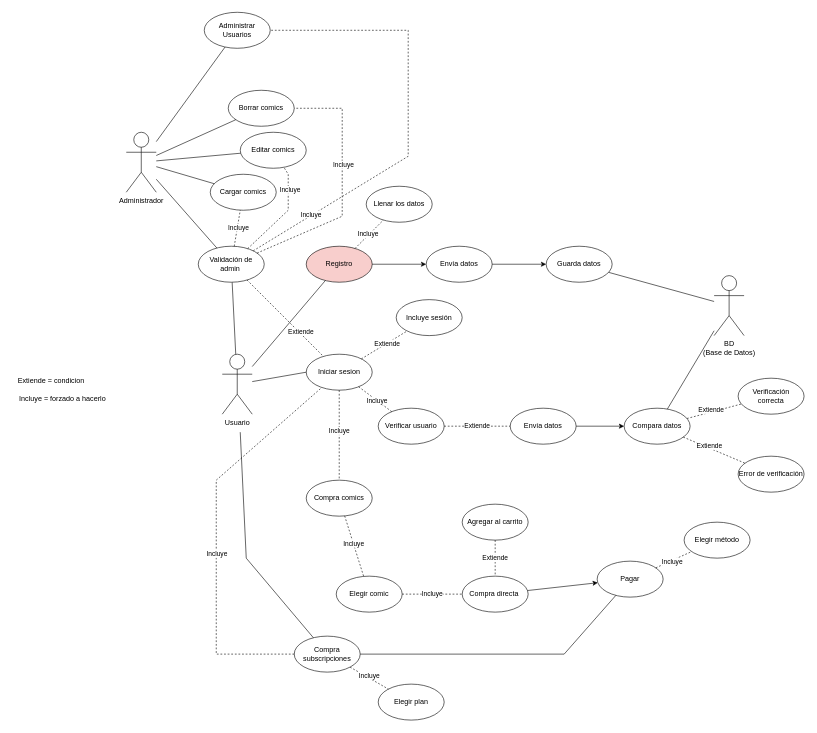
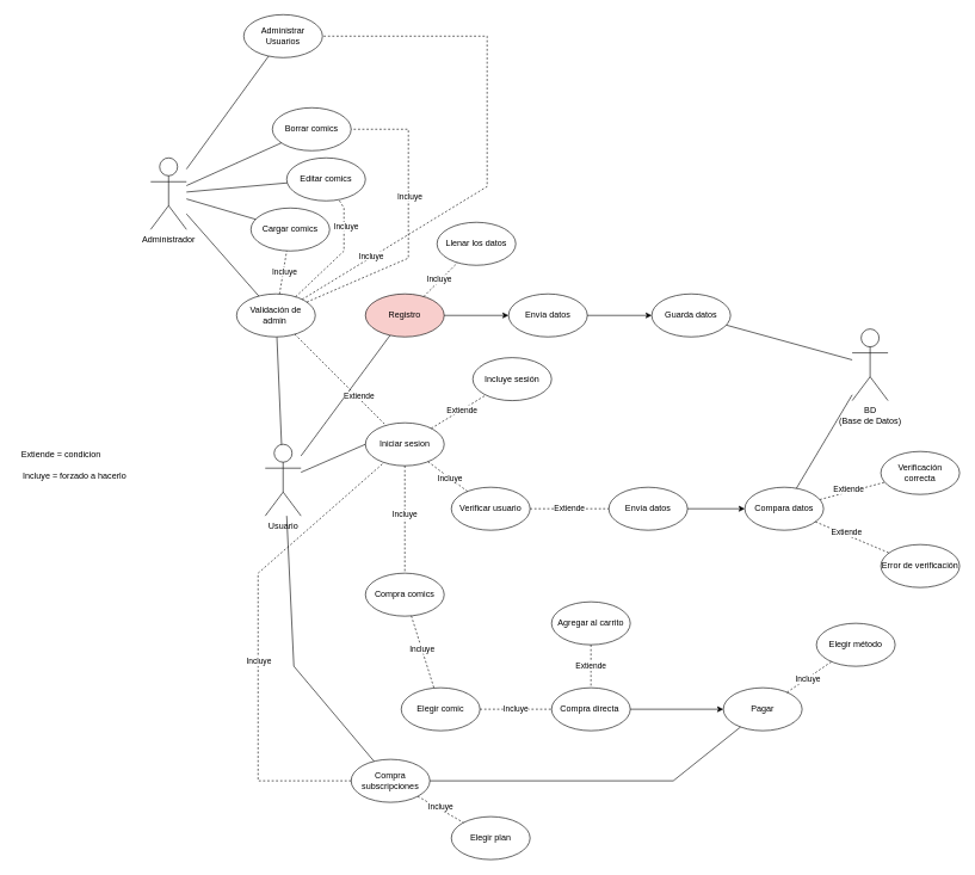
  <mxCell id="0" />
  <mxCell id="1" parent="0" />
- <mxCell id="2" value="Usuario" style="shape=umlActor;verticalLabelPosition=bottom;verticalAlign=top;html=1;outlineConnect=0;" vertex="1" parent="1"><mxGeometry x="370" y="590" width="50" height="100" as="geometry" /></mxCell>
+ <mxCell id="2" value="Usuario" style="shape=umlActor;verticalLabelPosition=bottom;verticalAlign=top;html=1;outlineConnect=0;" vertex="1" parent="1"><mxGeometry x="370" y="620" width="50" height="100" as="geometry" /></mxCell>
  <mxCell id="3" value="Iniciar sesion" style="ellipse;whiteSpace=wrap;html=1;" vertex="1" parent="1"><mxGeometry x="510" y="590" width="110" height="60" as="geometry" /></mxCell>
  <mxCell id="4" value="Compra subscripciones" style="ellipse;whiteSpace=wrap;html=1;" vertex="1" parent="1"><mxGeometry x="490" y="1060" width="110" height="60" as="geometry" /></mxCell>
  <mxCell id="5" value="" style="endArrow=none;html=1;rounded=0;entryX=0;entryY=0.5;entryDx=0;entryDy=0;" edge="1" parent="1" source="2" target="3"><mxGeometry width="50" height="50" relative="1" as="geometry"><mxPoint x="700" y="590" as="sourcePoint" /><mxPoint x="750" y="540" as="targetPoint" /></mxGeometry></mxCell>
  <mxCell id="6" value="Verificar usuario" style="ellipse;whiteSpace=wrap;html=1;" vertex="1" parent="1"><mxGeometry x="630" y="680" width="110" height="60" as="geometry" /></mxCell>
  <mxCell id="7" value="" style="endArrow=none;html=1;rounded=0;dashed=1;" edge="1" parent="1" source="6" target="3"><mxGeometry width="50" height="50" relative="1" as="geometry"><mxPoint x="440" y="638" as="sourcePoint" /><mxPoint x="520" y="600" as="targetPoint" /></mxGeometry></mxCell>
  <mxCell id="8" value="Incluye" style="edgeLabel;html=1;align=center;verticalAlign=middle;resizable=0;points=[];" connectable="0" vertex="1" parent="7"><mxGeometry x="-0.113" y="1" relative="1" as="geometry"><mxPoint as="offset" /></mxGeometry></mxCell>
  <mxCell id="9" value="Compara datos" style="ellipse;whiteSpace=wrap;html=1;" vertex="1" parent="1"><mxGeometry x="1040" y="680" width="110" height="60" as="geometry" /></mxCell>
  <mxCell id="10" value="Envía datos" style="ellipse;whiteSpace=wrap;html=1;" vertex="1" parent="1"><mxGeometry x="850" y="680" width="110" height="60" as="geometry" /></mxCell>
  <mxCell id="11" value="BD&lt;div&gt;(Base de Datos)&lt;/div&gt;" style="shape=umlActor;verticalLabelPosition=bottom;verticalAlign=top;html=1;outlineConnect=0;" vertex="1" parent="1"><mxGeometry x="1190" y="459" width="50" height="100" as="geometry" /></mxCell>
  <mxCell id="12" value="" style="endArrow=none;html=1;rounded=0;dashed=1;" edge="1" parent="1" source="6" target="10"><mxGeometry width="50" height="50" relative="1" as="geometry"><mxPoint x="800" y="730" as="sourcePoint" /><mxPoint x="850" y="680" as="targetPoint" /></mxGeometry></mxCell>
  <mxCell id="13" value="Extiende" style="edgeLabel;html=1;align=center;verticalAlign=middle;resizable=0;points=[];" connectable="0" vertex="1" parent="12"><mxGeometry x="-0.022" y="1" relative="1" as="geometry"><mxPoint as="offset" /></mxGeometry></mxCell>
  <mxCell id="14" value="" style="endArrow=none;html=1;rounded=0;" edge="1" parent="1" source="11" target="9"><mxGeometry width="50" height="50" relative="1" as="geometry"><mxPoint x="700" y="630" as="sourcePoint" /><mxPoint x="750" y="580" as="targetPoint" /></mxGeometry></mxCell>
  <mxCell id="15" value="Verificación correcta" style="ellipse;whiteSpace=wrap;html=1;" vertex="1" parent="1"><mxGeometry x="1230" y="630" width="110" height="60" as="geometry" /></mxCell>
  <mxCell id="16" value="Error de verificación" style="ellipse;whiteSpace=wrap;html=1;" vertex="1" parent="1"><mxGeometry x="1230" y="760" width="110" height="60" as="geometry" /></mxCell>
  <mxCell id="17" value="" style="endArrow=none;dashed=1;html=1;rounded=0;" edge="1" parent="1" source="9" target="15"><mxGeometry width="50" height="50" relative="1" as="geometry"><mxPoint x="1020" y="680" as="sourcePoint" /><mxPoint x="1070" y="630" as="targetPoint" /></mxGeometry></mxCell>
  <mxCell id="18" value="Extiende" style="edgeLabel;html=1;align=center;verticalAlign=middle;resizable=0;points=[];" connectable="0" vertex="1" parent="17"><mxGeometry x="-0.122" y="4" relative="1" as="geometry"><mxPoint x="1" as="offset" /></mxGeometry></mxCell>
  <mxCell id="19" value="" style="endArrow=none;dashed=1;html=1;rounded=0;" edge="1" parent="1" source="9" target="16"><mxGeometry width="50" height="50" relative="1" as="geometry"><mxPoint x="1020" y="680" as="sourcePoint" /><mxPoint x="1070" y="630" as="targetPoint" /></mxGeometry></mxCell>
  <mxCell id="20" value="Extiende" style="edgeLabel;html=1;align=center;verticalAlign=middle;resizable=0;points=[];" connectable="0" vertex="1" parent="19"><mxGeometry x="-0.172" y="4" relative="1" as="geometry"><mxPoint x="-1" as="offset" /></mxGeometry></mxCell>
  <mxCell id="21" value="Compra comics" style="ellipse;whiteSpace=wrap;html=1;" vertex="1" parent="1"><mxGeometry x="510" y="800" width="110" height="60" as="geometry" /></mxCell>
  <mxCell id="22" value="" style="endArrow=none;html=1;rounded=0;" edge="1" parent="1" source="2" target="61"><mxGeometry width="50" height="50" relative="1" as="geometry"><mxPoint x="410" y="750" as="sourcePoint" /><mxPoint x="460" y="700" as="targetPoint" /></mxGeometry></mxCell>
  <mxCell id="23" value="" style="endArrow=none;dashed=1;html=1;rounded=0;" edge="1" parent="1" source="3" target="21"><mxGeometry width="50" height="50" relative="1" as="geometry"><mxPoint x="410" y="750" as="sourcePoint" /><mxPoint x="460" y="700" as="targetPoint" /></mxGeometry></mxCell>
  <mxCell id="24" value="Incluye" style="edgeLabel;html=1;align=center;verticalAlign=middle;resizable=0;points=[];" connectable="0" vertex="1" parent="23"><mxGeometry x="-0.117" y="-1" relative="1" as="geometry"><mxPoint y="1" as="offset" /></mxGeometry></mxCell>
  <mxCell id="25" value="Elegir comic" style="ellipse;whiteSpace=wrap;html=1;" vertex="1" parent="1"><mxGeometry x="560" y="960" width="110" height="60" as="geometry" /></mxCell>
  <mxCell id="26" value="Compra directa&amp;nbsp;" style="ellipse;whiteSpace=wrap;html=1;" vertex="1" parent="1"><mxGeometry x="770" y="960" width="110" height="60" as="geometry" /></mxCell>
  <mxCell id="27" value="Agregar al carrito" style="ellipse;whiteSpace=wrap;html=1;" vertex="1" parent="1"><mxGeometry x="770" y="840" width="110" height="60" as="geometry" /></mxCell>
  <mxCell id="28" value="" style="endArrow=none;dashed=1;html=1;rounded=0;" edge="1" parent="1" source="21" target="25"><mxGeometry width="50" height="50" relative="1" as="geometry"><mxPoint x="590" y="890" as="sourcePoint" /><mxPoint x="640" y="840" as="targetPoint" /></mxGeometry></mxCell>
  <mxCell id="29" value="Incluye" style="edgeLabel;html=1;align=center;verticalAlign=middle;resizable=0;points=[];" connectable="0" vertex="1" parent="28"><mxGeometry x="-0.083" relative="1" as="geometry"><mxPoint as="offset" /></mxGeometry></mxCell>
  <mxCell id="30" value="Extiende = condicion" style="text;html=1;align=center;verticalAlign=middle;whiteSpace=wrap;rounded=0;" vertex="1" parent="1"><mxGeometry x="20" y="610" width="130" height="50" as="geometry" /></mxCell>
  <mxCell id="31" value="" style="endArrow=none;html=1;rounded=0;" edge="1" parent="1" target="4"><mxGeometry width="50" height="50" relative="1" as="geometry"><mxPoint x="400" y="720" as="sourcePoint" /><mxPoint x="880" y="810" as="targetPoint" /><Array as="points"><mxPoint x="410" y="930" /></Array></mxGeometry></mxCell>
- <mxCell id="32" value="Pagar" style="ellipse;whiteSpace=wrap;html=1;" vertex="1" parent="1"><mxGeometry x="995" y="935" width="110" height="60" as="geometry" /></mxCell>
+ <mxCell id="32" value="Pagar" style="ellipse;whiteSpace=wrap;html=1;" vertex="1" parent="1"><mxGeometry x="1010" y="960" width="110" height="60" as="geometry" /></mxCell>
  <mxCell id="33" value="Elegir método" style="ellipse;whiteSpace=wrap;html=1;" vertex="1" parent="1"><mxGeometry x="1140" y="870" width="110" height="60" as="geometry" /></mxCell>
  <mxCell id="34" value="" style="endArrow=none;dashed=1;html=1;rounded=0;" edge="1" parent="1" source="32" target="33"><mxGeometry width="50" height="50" relative="1" as="geometry"><mxPoint x="840" y="970" as="sourcePoint" /><mxPoint x="890" y="920" as="targetPoint" /></mxGeometry></mxCell>
  <mxCell id="35" value="Incluye" style="edgeLabel;html=1;align=center;verticalAlign=middle;resizable=0;points=[];" connectable="0" vertex="1" parent="34"><mxGeometry x="-0.108" y="-1" relative="1" as="geometry"><mxPoint as="offset" /></mxGeometry></mxCell>
  <mxCell id="36" value="" style="endArrow=none;html=1;rounded=0;" edge="1" parent="1" source="4" target="32"><mxGeometry width="50" height="50" relative="1" as="geometry"><mxPoint x="810" y="1020" as="sourcePoint" /><mxPoint x="860" y="970" as="targetPoint" /><Array as="points"><mxPoint x="940" y="1090" /></Array></mxGeometry></mxCell>
  <mxCell id="37" value="Elegir plan" style="ellipse;whiteSpace=wrap;html=1;" vertex="1" parent="1"><mxGeometry x="630" y="1140" width="110" height="60" as="geometry" /></mxCell>
  <mxCell id="38" value="" style="endArrow=none;dashed=1;html=1;rounded=0;" edge="1" parent="1" source="4" target="37"><mxGeometry width="50" height="50" relative="1" as="geometry"><mxPoint x="810" y="1020" as="sourcePoint" /><mxPoint x="860" y="970" as="targetPoint" /></mxGeometry></mxCell>
  <mxCell id="39" value="Incluye" style="edgeLabel;html=1;align=center;verticalAlign=middle;resizable=0;points=[];" connectable="0" vertex="1" parent="38"><mxGeometry x="-0.103" y="3" relative="1" as="geometry"><mxPoint x="1" as="offset" /></mxGeometry></mxCell>
  <mxCell id="40" value="Incluye sesión" style="ellipse;whiteSpace=wrap;html=1;" vertex="1" parent="1"><mxGeometry x="660" y="499" width="110" height="60" as="geometry" /></mxCell>
  <mxCell id="41" value="" style="endArrow=none;dashed=1;html=1;rounded=0;" edge="1" parent="1" source="3" target="40"><mxGeometry width="50" height="50" relative="1" as="geometry"><mxPoint x="670" y="650" as="sourcePoint" /><mxPoint x="720" y="600" as="targetPoint" /></mxGeometry></mxCell>
  <mxCell id="42" value="Extiende" style="edgeLabel;html=1;align=center;verticalAlign=middle;resizable=0;points=[];" connectable="0" vertex="1" parent="41"><mxGeometry x="0.13" relative="1" as="geometry"><mxPoint as="offset" /></mxGeometry></mxCell>
  <mxCell id="43" value="Registro" style="ellipse;whiteSpace=wrap;html=1;fillColor=#f8cecc;" vertex="1" parent="1"><mxGeometry x="510" y="410" width="110" height="60" as="geometry" /></mxCell>
  <mxCell id="44" value="" style="endArrow=none;html=1;rounded=0;" edge="1" parent="1" source="2" target="43"><mxGeometry width="50" height="50" relative="1" as="geometry"><mxPoint x="720" y="700" as="sourcePoint" /><mxPoint x="770" y="650" as="targetPoint" /></mxGeometry></mxCell>
  <mxCell id="45" value="Guarda datos" style="ellipse;whiteSpace=wrap;html=1;" vertex="1" parent="1"><mxGeometry x="910" y="410" width="110" height="60" as="geometry" /></mxCell>
  <mxCell id="46" value="" style="endArrow=none;html=1;rounded=0;" edge="1" parent="1" source="45" target="11"><mxGeometry width="50" height="50" relative="1" as="geometry"><mxPoint x="800" y="580" as="sourcePoint" /><mxPoint x="850" y="530" as="targetPoint" /></mxGeometry></mxCell>
  <mxCell id="47" value="Llenar los datos" style="ellipse;whiteSpace=wrap;html=1;" vertex="1" parent="1"><mxGeometry x="610" y="310" width="110" height="60" as="geometry" /></mxCell>
  <mxCell id="48" value="" style="endArrow=none;dashed=1;html=1;rounded=0;" edge="1" parent="1" source="43" target="47"><mxGeometry width="50" height="50" relative="1" as="geometry"><mxPoint x="730" y="580" as="sourcePoint" /><mxPoint x="780" y="530" as="targetPoint" /></mxGeometry></mxCell>
  <mxCell id="49" value="Incluye" style="edgeLabel;html=1;align=center;verticalAlign=middle;resizable=0;points=[];" connectable="0" vertex="1" parent="48"><mxGeometry x="-0.037" y="2" relative="1" as="geometry"><mxPoint as="offset" /></mxGeometry></mxCell>
  <mxCell id="50" value="Envía datos" style="ellipse;whiteSpace=wrap;html=1;" vertex="1" parent="1"><mxGeometry x="710" y="410" width="110" height="60" as="geometry" /></mxCell>
  <mxCell id="51" value="" style="endArrow=classic;html=1;rounded=0;" edge="1" parent="1" source="43" target="50"><mxGeometry width="50" height="50" relative="1" as="geometry"><mxPoint x="590" y="490" as="sourcePoint" /><mxPoint x="640" y="440" as="targetPoint" /></mxGeometry></mxCell>
  <mxCell id="52" value="" style="endArrow=classic;html=1;rounded=0;" edge="1" parent="1" source="50" target="45"><mxGeometry width="50" height="50" relative="1" as="geometry"><mxPoint x="860" y="590" as="sourcePoint" /><mxPoint x="910" y="540" as="targetPoint" /></mxGeometry></mxCell>
  <mxCell id="53" value="" style="endArrow=classic;html=1;rounded=0;" edge="1" parent="1" source="10" target="9"><mxGeometry width="50" height="50" relative="1" as="geometry"><mxPoint x="860" y="590" as="sourcePoint" /><mxPoint x="910" y="540" as="targetPoint" /></mxGeometry></mxCell>
  <mxCell id="54" value="" style="endArrow=classic;html=1;rounded=0;" edge="1" parent="1" source="26" target="32"><mxGeometry width="50" height="50" relative="1" as="geometry"><mxPoint x="860" y="1040" as="sourcePoint" /><mxPoint x="910" y="990" as="targetPoint" /></mxGeometry></mxCell>
  <mxCell id="55" value="Incluye" style="endArrow=none;dashed=1;html=1;rounded=0;" edge="1" parent="1" source="25" target="26"><mxGeometry width="50" height="50" relative="1" as="geometry"><mxPoint x="640" y="1040" as="sourcePoint" /><mxPoint x="690" y="990" as="targetPoint" /></mxGeometry></mxCell>
  <mxCell id="56" value="Extiende" style="endArrow=none;dashed=1;html=1;rounded=0;" edge="1" parent="1" source="27" target="26"><mxGeometry width="50" height="50" relative="1" as="geometry"><mxPoint x="680" y="940" as="sourcePoint" /><mxPoint x="790" y="946" as="targetPoint" /></mxGeometry></mxCell>
  <mxCell id="57" value="" style="endArrow=none;dashed=1;html=1;rounded=0;" edge="1" parent="1" source="4" target="3"><mxGeometry width="50" height="50" relative="1" as="geometry"><mxPoint x="430" y="1090" as="sourcePoint" /><mxPoint x="485.518" y="648.055" as="targetPoint" /><Array as="points"><mxPoint x="360" y="1090" /><mxPoint x="360" y="800" /></Array></mxGeometry></mxCell>
  <mxCell id="58" value="Incluye" style="edgeLabel;html=1;align=center;verticalAlign=middle;resizable=0;points=[];" connectable="0" vertex="1" parent="57"><mxGeometry x="-0.089" relative="1" as="geometry"><mxPoint as="offset" /></mxGeometry></mxCell>
  <mxCell id="59" value="Administrador" style="shape=umlActor;verticalLabelPosition=bottom;verticalAlign=top;html=1;outlineConnect=0;" vertex="1" parent="1"><mxGeometry x="210" y="220" width="50" height="100" as="geometry" /></mxCell>
  <mxCell id="60" value="Incluye = forzado a hacerlo" style="text;html=1;align=center;verticalAlign=middle;whiteSpace=wrap;rounded=0;" vertex="1" parent="1"><mxGeometry x="24" y="640" width="160" height="50" as="geometry" /></mxCell>
  <mxCell id="61" value="Validación de admin&amp;nbsp;" style="ellipse;whiteSpace=wrap;html=1;" vertex="1" parent="1"><mxGeometry x="330" y="410" width="110" height="60" as="geometry" /></mxCell>
  <mxCell id="62" value="" style="endArrow=none;dashed=1;html=1;rounded=0;" edge="1" parent="1" source="61" target="3"><mxGeometry width="50" height="50" relative="1" as="geometry"><mxPoint x="520" y="620" as="sourcePoint" /><mxPoint x="570" y="570" as="targetPoint" /></mxGeometry></mxCell>
  <mxCell id="63" value="Extiende" style="edgeLabel;html=1;align=center;verticalAlign=middle;resizable=0;points=[];" connectable="0" vertex="1" parent="62"><mxGeometry x="0.378" y="2" relative="1" as="geometry"><mxPoint as="offset" /></mxGeometry></mxCell>
  <mxCell id="64" value="Cargar comics" style="ellipse;whiteSpace=wrap;html=1;" vertex="1" parent="1"><mxGeometry x="350" y="290" width="110" height="60" as="geometry" /></mxCell>
  <mxCell id="65" value="" style="endArrow=none;html=1;rounded=0;" edge="1" parent="1" source="61" target="59"><mxGeometry width="50" height="50" relative="1" as="geometry"><mxPoint x="400" y="380" as="sourcePoint" /><mxPoint x="450" y="330" as="targetPoint" /></mxGeometry></mxCell>
  <mxCell id="66" value="" style="endArrow=none;html=1;rounded=0;" edge="1" parent="1" source="59" target="64"><mxGeometry width="50" height="50" relative="1" as="geometry"><mxPoint x="360" y="370" as="sourcePoint" /><mxPoint x="410" y="320" as="targetPoint" /></mxGeometry></mxCell>
  <mxCell id="67" value="" style="endArrow=none;dashed=1;html=1;rounded=0;" edge="1" parent="1" source="61" target="64"><mxGeometry width="50" height="50" relative="1" as="geometry"><mxPoint x="360" y="370" as="sourcePoint" /><mxPoint x="410" y="320" as="targetPoint" /></mxGeometry></mxCell>
  <mxCell id="68" value="Incluye" style="edgeLabel;html=1;align=center;verticalAlign=middle;resizable=0;points=[];" connectable="0" vertex="1" parent="67"><mxGeometry x="0.033" y="-1" relative="1" as="geometry"><mxPoint as="offset" /></mxGeometry></mxCell>
  <mxCell id="69" value="Borrar comics" style="ellipse;whiteSpace=wrap;html=1;" vertex="1" parent="1"><mxGeometry x="380" y="150" width="110" height="60" as="geometry" /></mxCell>
  <mxCell id="70" value="Editar comics" style="ellipse;whiteSpace=wrap;html=1;" vertex="1" parent="1"><mxGeometry x="400" y="220" width="110" height="60" as="geometry" /></mxCell>
  <mxCell id="71" value="Administrar Usuarios" style="ellipse;whiteSpace=wrap;html=1;" vertex="1" parent="1"><mxGeometry x="340" y="20" width="110" height="60" as="geometry" /></mxCell>
  <mxCell id="72" value="" style="endArrow=none;html=1;rounded=0;" edge="1" parent="1" source="59" target="71"><mxGeometry width="50" height="50" relative="1" as="geometry"><mxPoint x="300" y="340" as="sourcePoint" /><mxPoint x="350" y="290" as="targetPoint" /></mxGeometry></mxCell>
  <mxCell id="73" value="" style="endArrow=none;dashed=1;html=1;rounded=0;" edge="1" parent="1" source="61" target="71"><mxGeometry width="50" height="50" relative="1" as="geometry"><mxPoint x="310" y="240" as="sourcePoint" /><mxPoint x="360" y="190" as="targetPoint" /><Array as="points"><mxPoint x="680" y="260" /><mxPoint x="680" y="190" /><mxPoint x="680" y="50" /></Array></mxGeometry></mxCell>
  <mxCell id="74" value="Incluye" style="edgeLabel;html=1;align=center;verticalAlign=middle;resizable=0;points=[];" connectable="0" vertex="1" parent="73"><mxGeometry x="-0.693" y="2" relative="1" as="geometry"><mxPoint as="offset" /></mxGeometry></mxCell>
  <mxCell id="75" value="" style="endArrow=none;html=1;rounded=0;" edge="1" parent="1" source="59" target="70"><mxGeometry width="50" height="50" relative="1" as="geometry"><mxPoint x="440" y="260" as="sourcePoint" /><mxPoint x="490" y="210" as="targetPoint" /></mxGeometry></mxCell>
  <mxCell id="76" value="" style="endArrow=none;html=1;rounded=0;" edge="1" parent="1" source="59" target="69"><mxGeometry width="50" height="50" relative="1" as="geometry"><mxPoint x="440" y="260" as="sourcePoint" /><mxPoint x="490" y="210" as="targetPoint" /></mxGeometry></mxCell>
  <mxCell id="77" value="" style="endArrow=none;dashed=1;html=1;rounded=0;" edge="1" parent="1" source="61" target="70"><mxGeometry width="50" height="50" relative="1" as="geometry"><mxPoint x="420" y="380" as="sourcePoint" /><mxPoint x="470" y="330" as="targetPoint" /><Array as="points"><mxPoint x="480" y="350" /><mxPoint x="480" y="290" /></Array></mxGeometry></mxCell>
  <mxCell id="78" value="Incluye" style="edgeLabel;html=1;align=center;verticalAlign=middle;resizable=0;points=[];" connectable="0" vertex="1" parent="77"><mxGeometry x="0.536" y="-2" relative="1" as="geometry"><mxPoint as="offset" /></mxGeometry></mxCell>
  <mxCell id="79" value="" style="endArrow=none;dashed=1;html=1;rounded=0;" edge="1" parent="1" source="61" target="69"><mxGeometry width="50" height="50" relative="1" as="geometry"><mxPoint x="420" y="380" as="sourcePoint" /><mxPoint x="570" y="370" as="targetPoint" /><Array as="points"><mxPoint x="570" y="360" /><mxPoint x="570" y="180" /></Array></mxGeometry></mxCell>
  <mxCell id="80" value="Incluye" style="edgeLabel;html=1;align=center;verticalAlign=middle;resizable=0;points=[];" connectable="0" vertex="1" parent="79"><mxGeometry x="0.161" y="-1" relative="1" as="geometry"><mxPoint as="offset" /></mxGeometry></mxCell>
